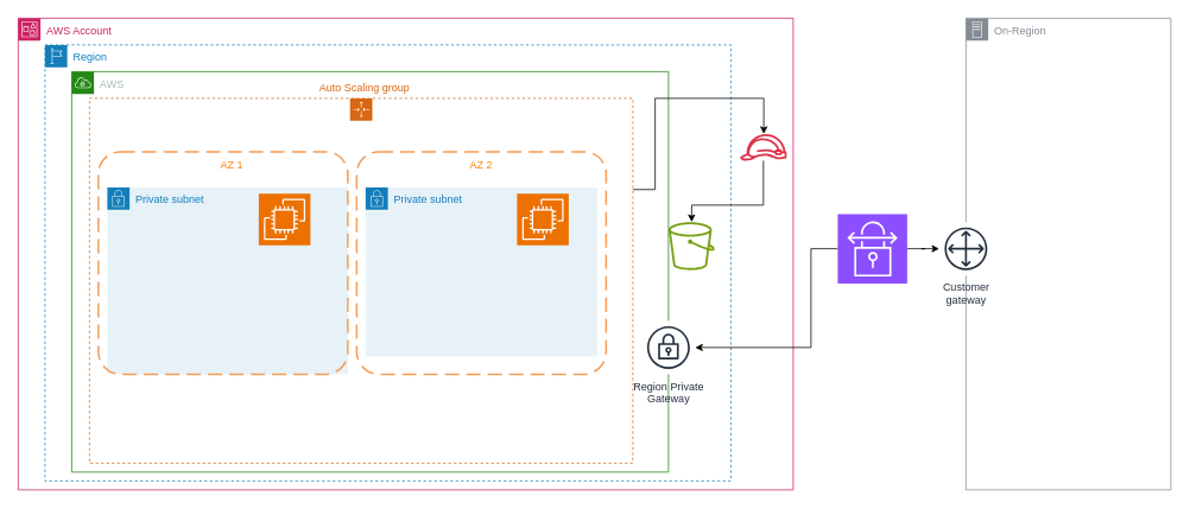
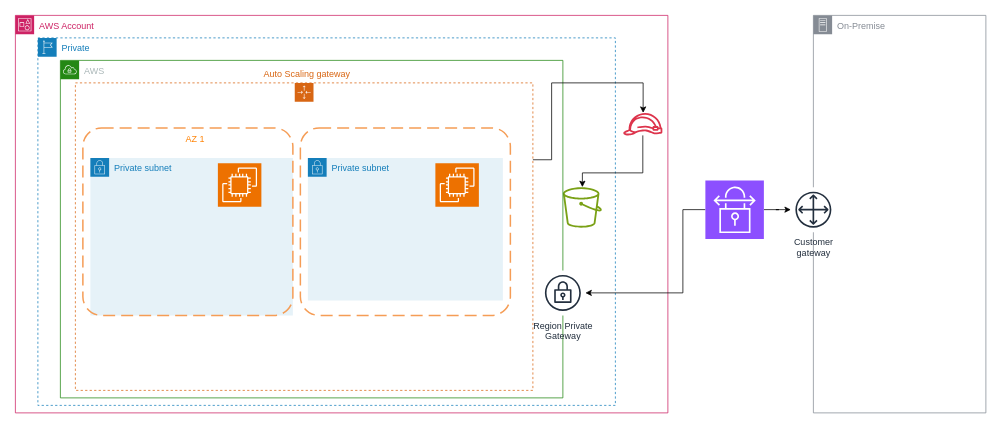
  <mxCell id="0" />
  <mxCell id="1" parent="0" />
  <mxCell id="2" value="AWS Account" style="points=[[0,0],[0.25,0],[0.5,0],[0.75,0],[1,0],[1,0.25],[1,0.5],[1,0.75],[1,1],[0.75,1],[0.5,1],[0.25,1],[0,1],[0,0.75],[0,0.5],[0,0.25]];outlineConnect=0;gradientColor=none;html=1;whiteSpace=wrap;fontSize=12;fontStyle=0;container=1;pointerEvents=0;collapsible=0;recursiveResize=0;shape=mxgraph.aws4.group;grIcon=mxgraph.aws4.group_account;strokeColor=#CD2264;fillColor=none;verticalAlign=top;align=left;spacingLeft=30;fontColor=#CD2264;dashed=0;" vertex="1" parent="1"><mxGeometry x="20" y="20" width="870" height="530" as="geometry" /></mxCell>
  <mxCell id="3" value="" style="sketch=0;outlineConnect=0;fontColor=#232F3E;gradientColor=none;fillColor=#DD344C;strokeColor=none;dashed=0;verticalLabelPosition=bottom;verticalAlign=top;align=center;html=1;fontSize=12;fontStyle=0;aspect=fixed;pointerEvents=1;shape=mxgraph.aws4.role;" vertex="1" parent="2"><mxGeometry x="810" y="130" width="53.18" height="30" as="geometry" /></mxCell>
- <mxCell id="4" value="Region" style="points=[[0,0],[0.25,0],[0.5,0],[0.75,0],[1,0],[1,0.25],[1,0.5],[1,0.75],[1,1],[0.75,1],[0.5,1],[0.25,1],[0,1],[0,0.75],[0,0.5],[0,0.25]];outlineConnect=0;gradientColor=none;html=1;whiteSpace=wrap;fontSize=12;fontStyle=0;container=1;pointerEvents=0;collapsible=0;recursiveResize=0;shape=mxgraph.aws4.group;grIcon=mxgraph.aws4.group_region;strokeColor=#147EBA;fillColor=none;verticalAlign=top;align=left;spacingLeft=30;fontColor=#147EBA;dashed=1;" vertex="1" parent="1"><mxGeometry x="50" y="50" width="770" height="490" as="geometry" /></mxCell>
+ <mxCell id="4" value="Private" style="points=[[0,0],[0.25,0],[0.5,0],[0.75,0],[1,0],[1,0.25],[1,0.5],[1,0.75],[1,1],[0.75,1],[0.5,1],[0.25,1],[0,1],[0,0.75],[0,0.5],[0,0.25]];outlineConnect=0;gradientColor=none;html=1;whiteSpace=wrap;fontSize=12;fontStyle=0;container=1;pointerEvents=0;collapsible=0;recursiveResize=0;shape=mxgraph.aws4.group;grIcon=mxgraph.aws4.group_region;strokeColor=#147EBA;fillColor=none;verticalAlign=top;align=left;spacingLeft=30;fontColor=#147EBA;dashed=1;" vertex="1" parent="1"><mxGeometry x="50" y="50" width="770" height="490" as="geometry" /></mxCell>
  <mxCell id="5" value="" style="sketch=0;outlineConnect=0;fontColor=#232F3E;gradientColor=none;fillColor=#7AA116;strokeColor=none;dashed=0;verticalLabelPosition=bottom;verticalAlign=top;align=center;html=1;fontSize=12;fontStyle=0;aspect=fixed;pointerEvents=1;shape=mxgraph.aws4.bucket;" vertex="1" parent="4"><mxGeometry x="700" y="199" width="51.92" height="54" as="geometry" /></mxCell>
  <mxCell id="6" value="AWS" style="points=[[0,0],[0.25,0],[0.5,0],[0.75,0],[1,0],[1,0.25],[1,0.5],[1,0.75],[1,1],[0.75,1],[0.5,1],[0.25,1],[0,1],[0,0.75],[0,0.5],[0,0.25]];outlineConnect=0;gradientColor=none;html=1;whiteSpace=wrap;fontSize=12;fontStyle=0;container=1;pointerEvents=0;collapsible=0;recursiveResize=0;shape=mxgraph.aws4.group;grIcon=mxgraph.aws4.group_vpc;strokeColor=#248814;fillColor=none;verticalAlign=top;align=left;spacingLeft=30;fontColor=#AAB7B8;dashed=0;" vertex="1" parent="1"><mxGeometry x="80" y="80" width="670" height="450" as="geometry" /></mxCell>
- <mxCell id="7" value="Auto Scaling group" style="points=[[0,0],[0.25,0],[0.5,0],[0.75,0],[1,0],[1,0.25],[1,0.5],[1,0.75],[1,1],[0.75,1],[0.5,1],[0.25,1],[0,1],[0,0.75],[0,0.5],[0,0.25]];outlineConnect=0;gradientColor=none;html=1;whiteSpace=wrap;fontSize=12;fontStyle=0;container=1;pointerEvents=0;collapsible=0;recursiveResize=0;shape=mxgraph.aws4.groupCenter;grIcon=mxgraph.aws4.group_auto_scaling_group;grStroke=1;strokeColor=#D86613;fillColor=none;verticalAlign=top;align=center;fontColor=#D86613;dashed=1;spacingTop=25;movableLabel=0;" vertex="1" parent="6"><mxGeometry x="20" y="30" width="610" height="410" as="geometry"><mxPoint x="4" y="-50" as="offset" /></mxGeometry></mxCell>
+ <mxCell id="7" value="Auto Scaling gateway" style="points=[[0,0],[0.25,0],[0.5,0],[0.75,0],[1,0],[1,0.25],[1,0.5],[1,0.75],[1,1],[0.75,1],[0.5,1],[0.25,1],[0,1],[0,0.75],[0,0.5],[0,0.25]];outlineConnect=0;gradientColor=none;html=1;whiteSpace=wrap;fontSize=12;fontStyle=0;container=1;pointerEvents=0;collapsible=0;recursiveResize=0;shape=mxgraph.aws4.groupCenter;grIcon=mxgraph.aws4.group_auto_scaling_group;grStroke=1;strokeColor=#D86613;fillColor=none;verticalAlign=top;align=center;fontColor=#D86613;dashed=1;spacingTop=25;movableLabel=0;" vertex="1" parent="6"><mxGeometry x="20" y="30" width="610" height="410" as="geometry"><mxPoint x="4" y="-50" as="offset" /></mxGeometry></mxCell>
  <mxCell id="8" value="Private subnet" style="points=[[0,0],[0.25,0],[0.5,0],[0.75,0],[1,0],[1,0.25],[1,0.5],[1,0.75],[1,1],[0.75,1],[0.5,1],[0.25,1],[0,1],[0,0.75],[0,0.5],[0,0.25]];outlineConnect=0;gradientColor=none;html=1;whiteSpace=wrap;fontSize=12;fontStyle=0;container=1;pointerEvents=0;collapsible=0;recursiveResize=0;shape=mxgraph.aws4.group;grIcon=mxgraph.aws4.group_security_group;grStroke=0;strokeColor=#147EBA;fillColor=#E6F2F8;verticalAlign=top;align=left;spacingLeft=30;fontColor=#147EBA;dashed=0;" vertex="1" parent="7"><mxGeometry x="20" y="100" width="270" height="210" as="geometry" /></mxCell>
  <mxCell id="9" value="" style="sketch=0;points=[[0,0,0],[0.25,0,0],[0.5,0,0],[0.75,0,0],[1,0,0],[0,1,0],[0.25,1,0],[0.5,1,0],[0.75,1,0],[1,1,0],[0,0.25,0],[0,0.5,0],[0,0.75,0],[1,0.25,0],[1,0.5,0],[1,0.75,0]];outlineConnect=0;fontColor=#232F3E;fillColor=#ED7100;strokeColor=#ffffff;dashed=0;verticalLabelPosition=bottom;verticalAlign=top;align=center;html=1;fontSize=12;fontStyle=0;aspect=fixed;shape=mxgraph.aws4.resourceIcon;resIcon=mxgraph.aws4.ec2;" vertex="1" parent="8"><mxGeometry x="170" y="7" width="58" height="58" as="geometry" /></mxCell>
  <mxCell id="10" value="" style="rounded=1;arcSize=10;dashed=1;strokeColor=#F59D56;fillColor=none;gradientColor=none;dashPattern=8 4;strokeWidth=2;" vertex="1" parent="8"><mxGeometry x="-10" y="-40" width="280" height="250" as="geometry" /></mxCell>
  <mxCell id="11" value="AZ 1" style="text;strokeColor=none;align=center;fillColor=none;html=1;verticalAlign=middle;whiteSpace=wrap;rounded=0;fontColor=#FF8000;" vertex="1" parent="8"><mxGeometry x="110" y="-40" width="60" height="30" as="geometry" /></mxCell>
  <mxCell id="12" value="Private subnet" style="points=[[0,0],[0.25,0],[0.5,0],[0.75,0],[1,0],[1,0.25],[1,0.5],[1,0.75],[1,1],[0.75,1],[0.5,1],[0.25,1],[0,1],[0,0.75],[0,0.5],[0,0.25]];outlineConnect=0;gradientColor=none;html=1;whiteSpace=wrap;fontSize=12;fontStyle=0;container=1;pointerEvents=0;collapsible=0;recursiveResize=0;shape=mxgraph.aws4.group;grIcon=mxgraph.aws4.group_security_group;grStroke=0;strokeColor=#147EBA;fillColor=#E6F2F8;verticalAlign=top;align=left;spacingLeft=30;fontColor=#147EBA;dashed=0;" vertex="1" parent="7"><mxGeometry x="310" y="100" width="260" height="190" as="geometry" /></mxCell>
  <mxCell id="13" value="" style="sketch=0;points=[[0,0,0],[0.25,0,0],[0.5,0,0],[0.75,0,0],[1,0,0],[0,1,0],[0.25,1,0],[0.5,1,0],[0.75,1,0],[1,1,0],[0,0.25,0],[0,0.5,0],[0,0.75,0],[1,0.25,0],[1,0.5,0],[1,0.75,0]];outlineConnect=0;fontColor=#232F3E;fillColor=#ED7100;strokeColor=#ffffff;dashed=0;verticalLabelPosition=bottom;verticalAlign=top;align=center;html=1;fontSize=12;fontStyle=0;aspect=fixed;shape=mxgraph.aws4.resourceIcon;resIcon=mxgraph.aws4.ec2;" vertex="1" parent="12"><mxGeometry x="170" y="7" width="58" height="58" as="geometry" /></mxCell>
  <mxCell id="14" value="" style="rounded=1;arcSize=10;dashed=1;strokeColor=#F59D56;fillColor=none;gradientColor=none;dashPattern=8 4;strokeWidth=2;" vertex="1" parent="7"><mxGeometry x="300" y="60" width="280" height="250" as="geometry" /></mxCell>
- <mxCell id="15" value="AZ 2" style="text;strokeColor=none;align=center;fillColor=none;html=1;verticalAlign=middle;whiteSpace=wrap;rounded=0;fontColor=#FF8000;" vertex="1" parent="7"><mxGeometry x="410" y="60" width="60" height="30" as="geometry" /></mxCell>
  <mxCell id="16" style="edgeStyle=orthogonalEdgeStyle;rounded=0;orthogonalLoop=1;jettySize=auto;html=1;exitX=1;exitY=0.25;exitDx=0;exitDy=0;" edge="1" parent="1" source="7" target="3"><mxGeometry relative="1" as="geometry"><Array as="points"><mxPoint x="735" y="213" /><mxPoint x="735" y="110" /><mxPoint x="857" y="110" /></Array></mxGeometry></mxCell>
  <mxCell id="17" style="edgeStyle=orthogonalEdgeStyle;rounded=0;orthogonalLoop=1;jettySize=auto;html=1;" edge="1" parent="1" source="3" target="5"><mxGeometry relative="1" as="geometry"><Array as="points"><mxPoint x="857" y="230" /><mxPoint x="776" y="230" /></Array></mxGeometry></mxCell>
- <mxCell id="18" value="On-Region" style="sketch=0;outlineConnect=0;gradientColor=none;html=1;whiteSpace=wrap;fontSize=12;fontStyle=0;shape=mxgraph.aws4.group;grIcon=mxgraph.aws4.group_on_premise;strokeColor=#858B94;fillColor=none;verticalAlign=top;align=left;spacingLeft=30;fontColor=#858B94;dashed=0;" vertex="1" parent="1"><mxGeometry x="1084" y="20" width="230" height="530" as="geometry" /></mxCell>
+ <mxCell id="18" value="On-Premise" style="sketch=0;outlineConnect=0;gradientColor=none;html=1;whiteSpace=wrap;fontSize=12;fontStyle=0;shape=mxgraph.aws4.group;grIcon=mxgraph.aws4.group_on_premise;strokeColor=#858B94;fillColor=none;verticalAlign=top;align=left;spacingLeft=30;fontColor=#858B94;dashed=0;" vertex="1" parent="1"><mxGeometry x="1084" y="20" width="230" height="530" as="geometry" /></mxCell>
  <mxCell id="19" value="Customer&#10;gateway" style="sketch=0;outlineConnect=0;fontColor=#232F3E;gradientColor=none;strokeColor=#232F3E;fillColor=#ffffff;dashed=0;verticalLabelPosition=bottom;verticalAlign=top;align=center;html=1;fontSize=12;fontStyle=0;aspect=fixed;shape=mxgraph.aws4.resourceIcon;resIcon=mxgraph.aws4.customer_gateway;" vertex="1" parent="1"><mxGeometry x="1054" y="249" width="60" height="60" as="geometry" /></mxCell>
  <mxCell id="20" style="edgeStyle=orthogonalEdgeStyle;rounded=0;orthogonalLoop=1;jettySize=auto;html=1;" edge="1" parent="1" source="22" target="19"><mxGeometry relative="1" as="geometry" /></mxCell>
  <mxCell id="21" style="edgeStyle=orthogonalEdgeStyle;rounded=0;orthogonalLoop=1;jettySize=auto;html=1;jumpStyle=none;" edge="1" parent="1" source="22" target="23"><mxGeometry relative="1" as="geometry"><mxPoint x="950" y="410" as="targetPoint" /><Array as="points"><mxPoint x="910" y="279" /><mxPoint x="910" y="390" /></Array></mxGeometry></mxCell>
  <mxCell id="22" value="" style="sketch=0;points=[[0,0,0],[0.25,0,0],[0.5,0,0],[0.75,0,0],[1,0,0],[0,1,0],[0.25,1,0],[0.5,1,0],[0.75,1,0],[1,1,0],[0,0.25,0],[0,0.5,0],[0,0.75,0],[1,0.25,0],[1,0.5,0],[1,0.75,0]];outlineConnect=0;fontColor=#232F3E;fillColor=#8C4FFF;strokeColor=#ffffff;dashed=0;verticalLabelPosition=bottom;verticalAlign=top;align=center;html=1;fontSize=12;fontStyle=0;aspect=fixed;shape=mxgraph.aws4.resourceIcon;resIcon=mxgraph.aws4.site_to_site_vpn;" vertex="1" parent="1"><mxGeometry x="940" y="240" width="78" height="78" as="geometry" /></mxCell>
  <mxCell id="23" value="Region Private &lt;br&gt;Gateway" style="sketch=0;outlineConnect=0;fontColor=#232F3E;gradientColor=none;strokeColor=#232F3E;fillColor=#ffffff;dashed=0;verticalLabelPosition=bottom;verticalAlign=top;align=center;html=1;fontSize=12;fontStyle=0;aspect=fixed;shape=mxgraph.aws4.resourceIcon;resIcon=mxgraph.aws4.vpn_gateway;" vertex="1" parent="1"><mxGeometry x="720" y="360" width="60" height="60" as="geometry" /></mxCell>
